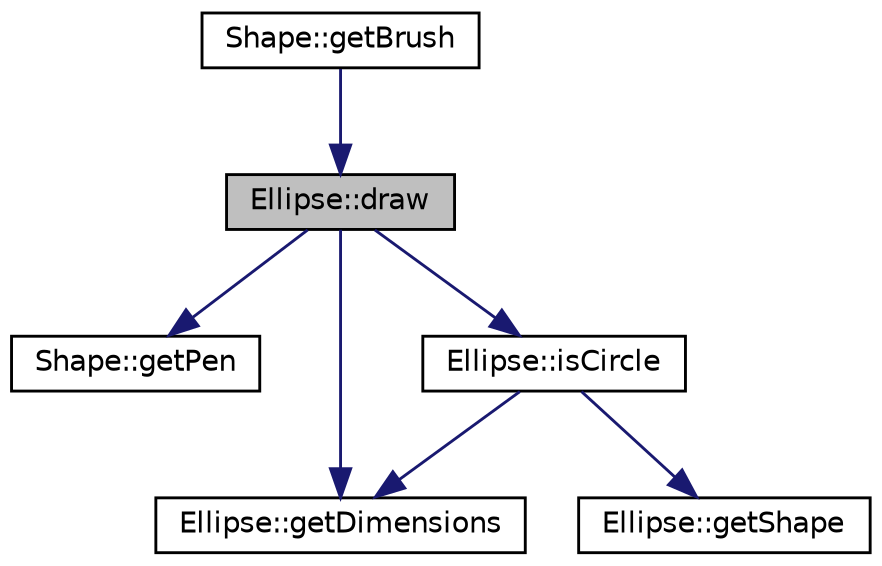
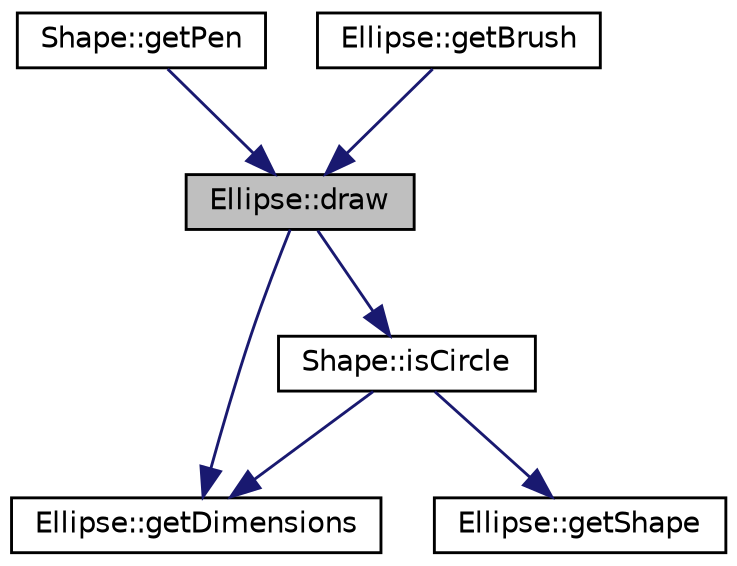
  digraph {
    rankdir=TB
    node [color=black fillcolor=white fontname=Helvetica fontsize=10 shape=record style=filled]
    edge [color=midnightblue fontname=Helvetica fontsize=10 labelfontname=Helvetica labelfontsize=10 style=solid]
    n1 [fillcolor=grey75 fontcolor=black height=0.2 label="Ellipse::draw" width=0.4]
    n2 [height=0.2 label="Shape::getPen" width=0.4]
-   n3 [height=0.2 label="Ellipse::isCircle" width=0.4]
+   n3 [height=0.2 label="Shape::isCircle" width=0.4]
    n4 [height=0.2 label="Ellipse::getDimensions" width=0.4]
-   n5 [height=0.2 label="Shape::getBrush" width=0.4]
+   n5 [height=0.2 label="Ellipse::getBrush" width=0.4]
    n6 [height=0.2 label="Ellipse::getShape" width=0.4]
-   n1 -> n2
+   n2 -> n1
    n1 -> n3
    n1 -> n4
    n3 -> n4
    n3 -> n6
    n5 -> n1
  }
